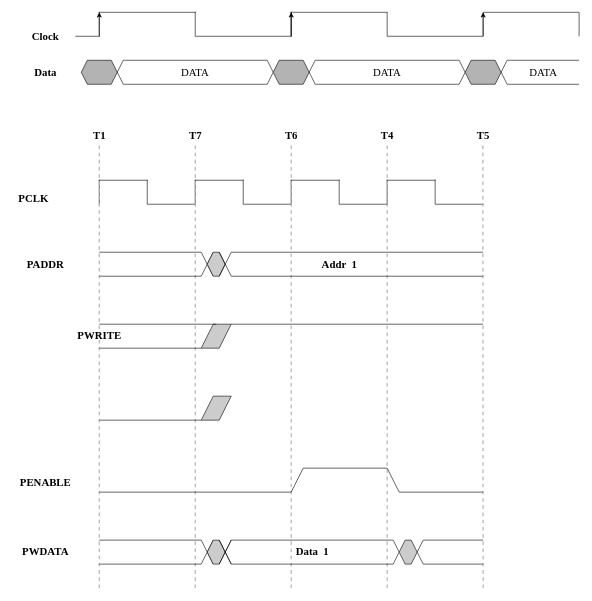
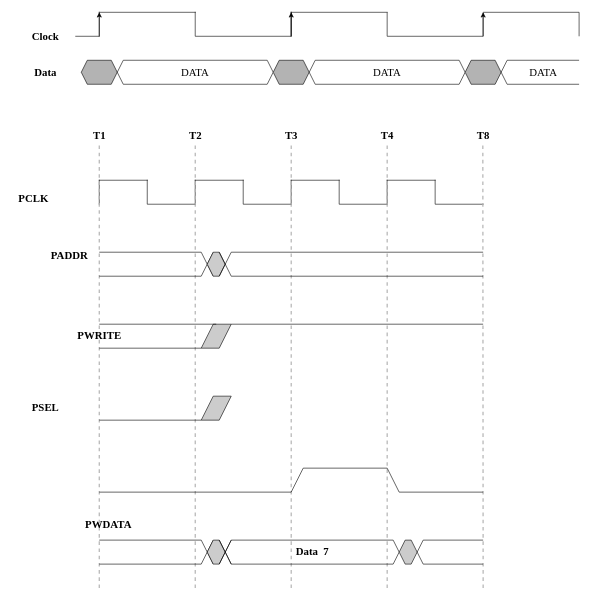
  <mxCell id="0" />
  <mxCell id="1" parent="0" />
  <mxCell id="2" value="" style="shape=partialRectangle;whiteSpace=wrap;html=1;bottom=0;right=0;fillColor=none;" vertex="1" parent="1"><mxGeometry x="165" y="20" width="160" height="40" as="geometry" /></mxCell>
  <mxCell id="3" value="" style="shape=partialRectangle;whiteSpace=wrap;html=1;bottom=1;right=1;left=1;top=0;fillColor=none;routingCenterX=-0.5;" vertex="1" parent="1"><mxGeometry x="325" y="20" width="160" height="40" as="geometry" /></mxCell>
  <mxCell id="4" value="" style="endArrow=none;html=1;" edge="1" parent="1"><mxGeometry width="50" height="50" relative="1" as="geometry"><mxPoint x="125" y="60" as="sourcePoint" /><mxPoint x="165" y="60" as="targetPoint" /></mxGeometry></mxCell>
  <mxCell id="5" value="" style="shape=partialRectangle;whiteSpace=wrap;html=1;bottom=0;right=0;fillColor=none;" vertex="1" parent="1"><mxGeometry x="485" y="20" width="160" height="40" as="geometry" /></mxCell>
  <mxCell id="6" value="" style="endArrow=none;html=1;exitX=1;exitY=1;exitDx=0;exitDy=0;" edge="1" parent="1" source="5"><mxGeometry width="50" height="50" relative="1" as="geometry"><mxPoint x="595" y="70" as="sourcePoint" /><mxPoint x="645" y="20" as="targetPoint" /></mxGeometry></mxCell>
  <mxCell id="7" value="" style="endArrow=none;html=1;" edge="1" parent="1"><mxGeometry width="50" height="50" relative="1" as="geometry"><mxPoint x="645" y="60" as="sourcePoint" /><mxPoint x="805" y="60" as="targetPoint" /></mxGeometry></mxCell>
  <mxCell id="8" value="" style="endArrow=none;html=1;" edge="1" parent="1"><mxGeometry width="50" height="50" relative="1" as="geometry"><mxPoint x="805" y="60" as="sourcePoint" /><mxPoint x="805" y="20" as="targetPoint" /></mxGeometry></mxCell>
  <mxCell id="9" value="" style="endArrow=none;html=1;" edge="1" parent="1"><mxGeometry width="50" height="50" relative="1" as="geometry"><mxPoint x="805" y="20" as="sourcePoint" /><mxPoint x="965" y="20" as="targetPoint" /></mxGeometry></mxCell>
  <mxCell id="10" value="" style="endArrow=none;html=1;" edge="1" parent="1"><mxGeometry width="50" height="50" relative="1" as="geometry"><mxPoint x="965" y="60" as="sourcePoint" /><mxPoint x="965" y="20" as="targetPoint" /></mxGeometry></mxCell>
  <mxCell id="11" value="" style="shape=hexagon;perimeter=hexagonPerimeter2;whiteSpace=wrap;html=1;fixedSize=1;size=10;gradientDirection=radial;fillColor=#B3B3B3;" vertex="1" parent="1"><mxGeometry x="135" y="100" width="60" height="40" as="geometry" /></mxCell>
  <mxCell id="12" value="&lt;pre style=&quot;font-size: 18px&quot;&gt;&lt;font face=&quot;Times New Roman&quot;&gt;DATA&lt;/font&gt;&lt;/pre&gt;" style="shape=hexagon;perimeter=hexagonPerimeter2;whiteSpace=wrap;html=1;fixedSize=1;size=10;fillColor=none;" vertex="1" parent="1"><mxGeometry x="195" y="100" width="260" height="40" as="geometry" /></mxCell>
  <mxCell id="13" value="" style="shape=hexagon;perimeter=hexagonPerimeter2;whiteSpace=wrap;html=1;fixedSize=1;size=10;fillColor=#B3B3B3;" vertex="1" parent="1"><mxGeometry x="455" y="100" width="60" height="40" as="geometry" /></mxCell>
  <mxCell id="14" value="&lt;pre style=&quot;font-size: 18px&quot;&gt;&lt;font face=&quot;Times New Roman&quot;&gt;DATA&lt;/font&gt;&lt;/pre&gt;" style="shape=hexagon;perimeter=hexagonPerimeter2;whiteSpace=wrap;html=1;fixedSize=1;size=10;fillColor=none;" vertex="1" parent="1"><mxGeometry x="515" y="100" width="260" height="40" as="geometry" /></mxCell>
  <mxCell id="15" value="" style="shape=hexagon;perimeter=hexagonPerimeter2;whiteSpace=wrap;html=1;fixedSize=1;size=10;fillColor=#B3B3B3;" vertex="1" parent="1"><mxGeometry x="775" y="100" width="60" height="40" as="geometry" /></mxCell>
  <mxCell id="16" value="" style="endArrow=none;html=1;shadow=0;" edge="1" parent="1"><mxGeometry width="50" height="50" relative="1" as="geometry"><mxPoint x="835" y="120" as="sourcePoint" /><mxPoint x="845" y="100" as="targetPoint" /></mxGeometry></mxCell>
  <mxCell id="17" value="" style="endArrow=none;html=1;shadow=0;strokeColor=#000000;" edge="1" parent="1"><mxGeometry width="50" height="50" relative="1" as="geometry"><mxPoint x="835" y="120" as="sourcePoint" /><mxPoint x="845" y="140" as="targetPoint" /></mxGeometry></mxCell>
  <mxCell id="18" value="" style="endArrow=none;html=1;shadow=0;" edge="1" parent="1"><mxGeometry width="50" height="50" relative="1" as="geometry"><mxPoint x="845" y="100" as="sourcePoint" /><mxPoint x="965" y="100" as="targetPoint" /></mxGeometry></mxCell>
  <mxCell id="19" value="" style="endArrow=none;html=1;shadow=0;" edge="1" parent="1"><mxGeometry width="50" height="50" relative="1" as="geometry"><mxPoint x="845" y="140" as="sourcePoint" /><mxPoint x="965" y="140" as="targetPoint" /></mxGeometry></mxCell>
  <mxCell id="20" value="&lt;pre style=&quot;font-size: 18px&quot;&gt;&lt;font face=&quot;Times New Roman&quot;&gt;DATA&lt;/font&gt;&lt;/pre&gt;" style="text;html=1;align=center;verticalAlign=middle;resizable=0;points=[];autosize=1;strokeColor=none;" vertex="1" parent="1"><mxGeometry x="875" y="90" width="60" height="60" as="geometry" /></mxCell>
  <mxCell id="21" value="" style="endArrow=classic;html=1;shadow=0;strokeColor=#000000;entryX=0;entryY=0;entryDx=0;entryDy=0;" edge="1" parent="1" target="2"><mxGeometry width="50" height="50" relative="1" as="geometry"><mxPoint x="165" y="60" as="sourcePoint" /><mxPoint y="50" as="targetPoint" x="5" /></mxGeometry></mxCell>
  <mxCell id="22" value="" style="endArrow=classic;html=1;shadow=0;strokeColor=#000000;" edge="1" parent="1"><mxGeometry width="50" height="50" relative="1" as="geometry"><mxPoint x="485" y="60" as="sourcePoint" /><mxPoint x="485" y="20" as="targetPoint" /></mxGeometry></mxCell>
  <mxCell id="23" value="" style="endArrow=classic;html=1;shadow=0;strokeColor=#000000;" edge="1" parent="1"><mxGeometry width="50" height="50" relative="1" as="geometry"><mxPoint x="805" y="60" as="sourcePoint" /><mxPoint x="805" y="20" as="targetPoint" /></mxGeometry></mxCell>
  <mxCell id="24" value="&lt;pre&gt;&lt;font face=&quot;Times New Roman&quot; style=&quot;font-size: 18px&quot;&gt;&lt;b&gt;Clock&lt;/b&gt;&lt;/font&gt;&lt;/pre&gt;" style="text;html=1;align=center;verticalAlign=middle;resizable=0;points=[];autosize=1;strokeColor=none;" vertex="1" parent="1"><mxGeometry x="45" y="35" width="60" height="50" as="geometry" /></mxCell>
  <mxCell id="25" value="&lt;pre&gt;&lt;font face=&quot;Times New Roman&quot; style=&quot;font-size: 18px&quot;&gt;&lt;b&gt;Data&lt;/b&gt;&lt;/font&gt;&lt;/pre&gt;" style="text;html=1;align=center;verticalAlign=middle;resizable=0;points=[];autosize=1;strokeColor=none;" vertex="1" parent="1"><mxGeometry x="50" y="95" width="50" height="50" as="geometry" /></mxCell>
  <mxCell id="26" value="" style="shape=partialRectangle;whiteSpace=wrap;html=1;bottom=0;right=0;fillColor=none;" vertex="1" parent="1"><mxGeometry x="165" y="300" width="80" height="40" as="geometry" /></mxCell>
  <mxCell id="27" value="" style="shape=partialRectangle;whiteSpace=wrap;html=1;top=0;left=0;fillColor=none;strokeColor=#000000;rotation=90;" vertex="1" parent="1"><mxGeometry x="265" y="280" width="40" height="80" as="geometry" /></mxCell>
  <mxCell id="28" value="" style="shape=partialRectangle;whiteSpace=wrap;html=1;bottom=0;right=0;fillColor=none;" vertex="1" parent="1"><mxGeometry x="325" y="300" width="80" height="40" as="geometry" /></mxCell>
  <mxCell id="29" value="" style="shape=partialRectangle;whiteSpace=wrap;html=1;top=0;left=0;fillColor=none;strokeColor=#000000;rotation=90;" vertex="1" parent="1"><mxGeometry x="425" y="280" width="40" height="80" as="geometry" /></mxCell>
  <mxCell id="30" value="" style="shape=partialRectangle;whiteSpace=wrap;html=1;bottom=0;right=0;fillColor=none;" vertex="1" parent="1"><mxGeometry x="485" y="300" width="80" height="40" as="geometry" /></mxCell>
  <mxCell id="31" value="" style="shape=partialRectangle;whiteSpace=wrap;html=1;top=0;left=0;fillColor=none;strokeColor=#000000;rotation=90;" vertex="1" parent="1"><mxGeometry x="585" y="280" width="40" height="80" as="geometry" /></mxCell>
  <mxCell id="32" value="" style="shape=partialRectangle;whiteSpace=wrap;html=1;bottom=0;right=0;fillColor=none;" vertex="1" parent="1"><mxGeometry x="645" y="300" width="80" height="40" as="geometry" /></mxCell>
  <mxCell id="33" value="" style="shape=partialRectangle;whiteSpace=wrap;html=1;top=0;left=0;fillColor=none;strokeColor=#000000;rotation=90;" vertex="1" parent="1"><mxGeometry x="745" y="280" width="40" height="80" as="geometry" /></mxCell>
  <mxCell id="34" value="" style="endArrow=none;dashed=1;html=1;strokeWidth=2;shadow=0;strokeColor=#B3B3B3;" edge="1" parent="1"><mxGeometry width="50" height="50" relative="1" as="geometry"><mxPoint x="165" y="980" as="sourcePoint" /><mxPoint x="165" y="240" as="targetPoint" /></mxGeometry></mxCell>
  <mxCell id="35" value="" style="endArrow=none;dashed=1;html=1;strokeWidth=2;shadow=0;strokeColor=#B3B3B3;" edge="1" parent="1"><mxGeometry width="50" height="50" relative="1" as="geometry"><mxPoint x="325" y="980" as="sourcePoint" /><mxPoint x="325" y="240" as="targetPoint" /></mxGeometry></mxCell>
  <mxCell id="36" value="" style="endArrow=none;dashed=1;html=1;strokeWidth=2;shadow=0;strokeColor=#B3B3B3;" edge="1" parent="1"><mxGeometry width="50" height="50" relative="1" as="geometry"><mxPoint x="485" y="980" as="sourcePoint" /><mxPoint x="485" y="240" as="targetPoint" /></mxGeometry></mxCell>
  <mxCell id="37" value="" style="endArrow=none;dashed=1;html=1;strokeWidth=2;shadow=0;strokeColor=#B3B3B3;" edge="1" parent="1"><mxGeometry width="50" height="50" relative="1" as="geometry"><mxPoint x="645" y="980" as="sourcePoint" /><mxPoint x="645" y="240" as="targetPoint" /></mxGeometry></mxCell>
  <mxCell id="38" value="" style="endArrow=none;html=1;shadow=0;" edge="1" parent="1"><mxGeometry width="50" height="50" relative="1" as="geometry"><mxPoint x="165" y="420" as="sourcePoint" /><mxPoint x="335" y="420" as="targetPoint" /></mxGeometry></mxCell>
  <mxCell id="39" value="" style="endArrow=none;html=1;shadow=0;strokeColor=#000000;" edge="1" parent="1"><mxGeometry width="50" height="50" relative="1" as="geometry"><mxPoint x="165" y="460" as="sourcePoint" /><mxPoint x="335" y="460" as="targetPoint" /></mxGeometry></mxCell>
  <mxCell id="40" value="" style="endArrow=none;html=1;shadow=0;strokeColor=#000000;" edge="1" parent="1"><mxGeometry width="50" height="50" relative="1" as="geometry"><mxPoint x="335" y="460" as="sourcePoint" /><mxPoint x="355" y="420" as="targetPoint" /></mxGeometry></mxCell>
  <mxCell id="41" value="" style="endArrow=none;html=1;shadow=0;strokeColor=#000000;" edge="1" parent="1"><mxGeometry width="50" height="50" relative="1" as="geometry"><mxPoint x="335" y="420" as="sourcePoint" /><mxPoint x="355" y="460" as="targetPoint" /></mxGeometry></mxCell>
  <mxCell id="42" value="" style="shape=hexagon;perimeter=hexagonPerimeter2;whiteSpace=wrap;html=1;fixedSize=1;strokeColor=#000000;gradientColor=none;gradientDirection=radial;fillColor=#CCCCCC;size=10;" vertex="1" parent="1"><mxGeometry x="345" y="420" width="30" height="40" as="geometry" /></mxCell>
  <mxCell id="43" value="" style="endArrow=none;dashed=1;html=1;strokeWidth=2;shadow=0;strokeColor=#B3B3B3;" edge="1" parent="1"><mxGeometry width="50" height="50" relative="1" as="geometry"><mxPoint x="805" y="980" as="sourcePoint" /><mxPoint x="804.5" y="240" as="targetPoint" /></mxGeometry></mxCell>
  <mxCell id="44" value="" style="endArrow=none;html=1;shadow=0;strokeColor=#000000;" edge="1" parent="1"><mxGeometry width="50" height="50" relative="1" as="geometry"><mxPoint x="365" y="460" as="sourcePoint" /><mxPoint x="385" y="420" as="targetPoint" /></mxGeometry></mxCell>
  <mxCell id="45" value="" style="endArrow=none;html=1;shadow=0;strokeColor=#000000;" edge="1" parent="1"><mxGeometry width="50" height="50" relative="1" as="geometry"><mxPoint x="365" y="420" as="sourcePoint" /><mxPoint x="385" y="460" as="targetPoint" /></mxGeometry></mxCell>
  <mxCell id="46" value="" style="endArrow=none;html=1;shadow=0;strokeColor=#000000;" edge="1" parent="1"><mxGeometry width="50" height="50" relative="1" as="geometry"><mxPoint x="385" y="420" as="sourcePoint" /><mxPoint x="805" y="420" as="targetPoint" /></mxGeometry></mxCell>
  <mxCell id="47" value="" style="endArrow=none;html=1;shadow=0;strokeColor=#000000;" edge="1" parent="1"><mxGeometry width="50" height="50" relative="1" as="geometry"><mxPoint x="385" y="460" as="sourcePoint" /><mxPoint x="805" y="460" as="targetPoint" /></mxGeometry></mxCell>
  <mxCell id="48" value="" style="shape=parallelogram;perimeter=parallelogramPerimeter;whiteSpace=wrap;html=1;fixedSize=1;strokeColor=#000000;gradientColor=none;gradientDirection=radial;size=20;fillColor=#CCCCCC;" vertex="1" parent="1"><mxGeometry x="335" y="540" width="50" height="40" as="geometry" /></mxCell>
  <mxCell id="49" value="" style="endArrow=none;html=1;shadow=0;strokeColor=#000000;entryX=0.5;entryY=0;entryDx=0;entryDy=0;" edge="1" parent="1" target="48"><mxGeometry width="50" height="50" relative="1" as="geometry"><mxPoint x="165" y="540" as="sourcePoint" /><mxPoint x="215" y="490" as="targetPoint" /></mxGeometry></mxCell>
  <mxCell id="50" value="" style="endArrow=none;html=1;shadow=0;strokeColor=#000000;entryX=0;entryY=1;entryDx=0;entryDy=0;" edge="1" parent="1" target="48"><mxGeometry width="50" height="50" relative="1" as="geometry"><mxPoint x="165" y="580" as="sourcePoint" /><mxPoint x="215" y="530" as="targetPoint" /></mxGeometry></mxCell>
  <mxCell id="51" value="" style="endArrow=none;html=1;shadow=0;strokeColor=#000000;" edge="1" parent="1"><mxGeometry width="50" height="50" relative="1" as="geometry"><mxPoint x="385" y="540" as="sourcePoint" /><mxPoint x="805" y="540" as="targetPoint" /></mxGeometry></mxCell>
  <mxCell id="52" value="" style="shape=parallelogram;perimeter=parallelogramPerimeter;whiteSpace=wrap;html=1;fixedSize=1;strokeColor=#000000;gradientColor=none;gradientDirection=radial;size=20;fillColor=#CCCCCC;" vertex="1" parent="1"><mxGeometry x="335" y="660" width="50" height="40" as="geometry" /></mxCell>
  <mxCell id="53" value="" style="endArrow=none;html=1;shadow=0;strokeColor=#000000;entryX=0;entryY=1;entryDx=0;entryDy=0;" edge="1" parent="1" target="52"><mxGeometry width="50" height="50" relative="1" as="geometry"><mxPoint x="165" y="700" as="sourcePoint" /><mxPoint x="215" y="650" as="targetPoint" /></mxGeometry></mxCell>
  <mxCell id="54" value="&lt;pre&gt;&lt;font face=&quot;Times New Roman&quot; size=&quot;1&quot;&gt;&lt;b style=&quot;font-size: 18px&quot;&gt;T1&lt;/b&gt;&lt;/font&gt;&lt;/pre&gt;" style="text;html=1;align=center;verticalAlign=middle;resizable=0;points=[];autosize=1;strokeColor=none;" vertex="1" parent="1"><mxGeometry x="145" y="200" width="40" height="50" as="geometry" /></mxCell>
- <mxCell id="55" value="&lt;pre&gt;&lt;font face=&quot;Times New Roman&quot; size=&quot;1&quot;&gt;&lt;b style=&quot;font-size: 18px&quot;&gt;T7&lt;/b&gt;&lt;/font&gt;&lt;/pre&gt;" style="text;html=1;align=center;verticalAlign=middle;resizable=0;points=[];autosize=1;strokeColor=none;" vertex="1" parent="1"><mxGeometry x="305" y="200" width="40" height="50" as="geometry" /></mxCell>
- <mxCell id="56" value="&lt;pre&gt;&lt;font face=&quot;Times New Roman&quot; size=&quot;1&quot;&gt;&lt;b style=&quot;font-size: 18px&quot;&gt;T6&lt;/b&gt;&lt;/font&gt;&lt;/pre&gt;" style="text;html=1;align=center;verticalAlign=middle;resizable=0;points=[];autosize=1;strokeColor=none;" vertex="1" parent="1"><mxGeometry x="465" y="200" width="40" height="50" as="geometry" /></mxCell>
+ <mxCell id="55" value="&lt;pre&gt;&lt;font face=&quot;Times New Roman&quot; size=&quot;1&quot;&gt;&lt;b style=&quot;font-size: 18px&quot;&gt;T2&lt;/b&gt;&lt;/font&gt;&lt;/pre&gt;" style="text;html=1;align=center;verticalAlign=middle;resizable=0;points=[];autosize=1;strokeColor=none;" vertex="1" parent="1"><mxGeometry x="305" y="200" width="40" height="50" as="geometry" /></mxCell>
+ <mxCell id="56" value="&lt;pre&gt;&lt;font face=&quot;Times New Roman&quot; size=&quot;1&quot;&gt;&lt;b style=&quot;font-size: 18px&quot;&gt;T3&lt;/b&gt;&lt;/font&gt;&lt;/pre&gt;" style="text;html=1;align=center;verticalAlign=middle;resizable=0;points=[];autosize=1;strokeColor=none;" vertex="1" parent="1"><mxGeometry x="465" y="200" width="40" height="50" as="geometry" /></mxCell>
  <mxCell id="57" value="&lt;pre&gt;&lt;font face=&quot;Times New Roman&quot; size=&quot;1&quot;&gt;&lt;b style=&quot;font-size: 18px&quot;&gt;T4&lt;/b&gt;&lt;/font&gt;&lt;/pre&gt;" style="text;html=1;align=center;verticalAlign=middle;resizable=0;points=[];autosize=1;strokeColor=none;" vertex="1" parent="1"><mxGeometry x="625" y="200" width="40" height="50" as="geometry" /></mxCell>
- <mxCell id="58" value="&lt;pre&gt;&lt;font face=&quot;Times New Roman&quot; size=&quot;1&quot;&gt;&lt;b style=&quot;font-size: 18px&quot;&gt;T5&lt;/b&gt;&lt;/font&gt;&lt;/pre&gt;" style="text;html=1;align=center;verticalAlign=middle;resizable=0;points=[];autosize=1;strokeColor=none;" vertex="1" parent="1"><mxGeometry x="785" y="200" width="40" height="50" as="geometry" /></mxCell>
+ <mxCell id="58" value="&lt;pre&gt;&lt;font face=&quot;Times New Roman&quot; size=&quot;1&quot;&gt;&lt;b style=&quot;font-size: 18px&quot;&gt;T8&lt;/b&gt;&lt;/font&gt;&lt;/pre&gt;" style="text;html=1;align=center;verticalAlign=middle;resizable=0;points=[];autosize=1;strokeColor=none;" vertex="1" parent="1"><mxGeometry x="785" y="200" width="40" height="50" as="geometry" /></mxCell>
  <mxCell id="59" value="&lt;pre&gt;&lt;b&gt;&lt;font face=&quot;Times New Roman&quot; style=&quot;font-size: 18px&quot;&gt;PCLK&lt;/font&gt;&lt;/b&gt;&lt;/pre&gt;" style="text;html=1;align=center;verticalAlign=middle;resizable=0;points=[];autosize=1;strokeColor=none;" vertex="1" parent="1"><mxGeometry x="20" y="305" width="70" height="50" as="geometry" /></mxCell>
- <mxCell id="60" value="&lt;pre&gt;&lt;font face=&quot;Times New Roman&quot; style=&quot;font-size: 18px&quot;&gt;&lt;b&gt;PADDR&lt;/b&gt;&lt;/font&gt;&lt;/pre&gt;" style="text;html=1;align=center;verticalAlign=middle;resizable=0;points=[];autosize=1;strokeColor=none;" vertex="1" parent="1"><mxGeometry x="35" y="415" width="80" height="50" as="geometry" /></mxCell>
+ <mxCell id="60" value="&lt;pre&gt;&lt;font face=&quot;Times New Roman&quot; style=&quot;font-size: 18px&quot;&gt;&lt;b&gt;PADDR&lt;/b&gt;&lt;/font&gt;&lt;/pre&gt;" style="text;html=1;align=center;verticalAlign=middle;resizable=0;points=[];autosize=1;strokeColor=none;" vertex="1" parent="1"><mxGeometry x="75" y="400" width="80" height="50" as="geometry" /></mxCell>
  <mxCell id="61" value="&lt;pre&gt;&lt;font face=&quot;Times New Roman&quot; style=&quot;font-size: 18px&quot;&gt;&lt;b&gt;PWRITE&lt;/b&gt;&lt;/font&gt;&lt;/pre&gt;" style="text;html=1;align=center;verticalAlign=middle;resizable=0;points=[];autosize=1;strokeColor=none;" vertex="1" parent="1"><mxGeometry x="120" y="535" width="90" height="50" as="geometry" /></mxCell>
+ <mxCell id="62" value="&lt;pre&gt;&lt;font face=&quot;Times New Roman&quot; style=&quot;font-size: 18px&quot;&gt;&lt;b&gt;PSEL&lt;/b&gt;&lt;/font&gt;&lt;/pre&gt;" style="text;html=1;align=center;verticalAlign=middle;resizable=0;points=[];autosize=1;strokeColor=none;" vertex="1" parent="1"><mxGeometry x="45" y="655" width="60" height="50" as="geometry" /></mxCell>
  <mxCell id="63" value="" style="endArrow=none;html=1;shadow=0;strokeColor=#000000;" edge="1" parent="1"><mxGeometry width="50" height="50" relative="1" as="geometry"><mxPoint x="165" y="820" as="sourcePoint" /><mxPoint x="485" y="820" as="targetPoint" /></mxGeometry></mxCell>
  <mxCell id="64" value="" style="endArrow=none;html=1;shadow=0;strokeColor=#000000;" edge="1" parent="1"><mxGeometry width="50" height="50" relative="1" as="geometry"><mxPoint x="485" y="820" as="sourcePoint" /><mxPoint x="505" y="780" as="targetPoint" /></mxGeometry></mxCell>
  <mxCell id="65" value="" style="endArrow=none;html=1;shadow=0;strokeColor=#000000;" edge="1" parent="1"><mxGeometry width="50" height="50" relative="1" as="geometry"><mxPoint x="505" y="780" as="sourcePoint" /><mxPoint x="645" y="780" as="targetPoint" /></mxGeometry></mxCell>
  <mxCell id="66" value="" style="endArrow=none;html=1;shadow=0;strokeColor=#000000;" edge="1" parent="1"><mxGeometry width="50" height="50" relative="1" as="geometry"><mxPoint x="645" y="780" as="sourcePoint" /><mxPoint x="665" y="820" as="targetPoint" /></mxGeometry></mxCell>
  <mxCell id="67" value="" style="endArrow=none;html=1;shadow=0;strokeColor=#000000;" edge="1" parent="1"><mxGeometry width="50" height="50" relative="1" as="geometry"><mxPoint x="665" y="820" as="sourcePoint" /><mxPoint x="805" y="820" as="targetPoint" /></mxGeometry></mxCell>
- <mxCell id="68" value="&lt;pre&gt;&lt;font face=&quot;Times New Roman&quot; style=&quot;font-size: 18px&quot;&gt;&lt;b&gt;PENABLE&lt;/b&gt;&lt;/font&gt;&lt;/pre&gt;" style="text;html=1;align=center;verticalAlign=middle;resizable=0;points=[];autosize=1;strokeColor=none;" vertex="1" parent="1"><mxGeometry x="25" y="780" width="100" height="50" as="geometry" /></mxCell>
  <mxCell id="69" value="" style="endArrow=none;html=1;shadow=0;" edge="1" parent="1"><mxGeometry width="50" height="50" relative="1" as="geometry"><mxPoint x="165" y="900" as="sourcePoint" /><mxPoint x="335" y="900" as="targetPoint" /></mxGeometry></mxCell>
  <mxCell id="70" value="" style="endArrow=none;html=1;shadow=0;strokeColor=#000000;" edge="1" parent="1"><mxGeometry width="50" height="50" relative="1" as="geometry"><mxPoint x="165" y="940" as="sourcePoint" /><mxPoint x="335" y="940" as="targetPoint" /></mxGeometry></mxCell>
  <mxCell id="71" value="" style="endArrow=none;html=1;shadow=0;strokeColor=#000000;" edge="1" parent="1"><mxGeometry width="50" height="50" relative="1" as="geometry"><mxPoint x="335" y="940" as="sourcePoint" /><mxPoint x="355" y="900" as="targetPoint" /></mxGeometry></mxCell>
  <mxCell id="72" value="" style="endArrow=none;html=1;shadow=0;strokeColor=#000000;" edge="1" parent="1"><mxGeometry width="50" height="50" relative="1" as="geometry"><mxPoint x="335" y="900" as="sourcePoint" /><mxPoint x="355" y="940" as="targetPoint" /></mxGeometry></mxCell>
  <mxCell id="73" value="" style="shape=hexagon;perimeter=hexagonPerimeter2;whiteSpace=wrap;html=1;fixedSize=1;strokeColor=#000000;gradientColor=none;gradientDirection=radial;fillColor=#CCCCCC;size=10;" vertex="1" parent="1"><mxGeometry x="345" y="900" width="30" height="40" as="geometry" /></mxCell>
  <mxCell id="74" value="" style="endArrow=none;html=1;shadow=0;strokeColor=#000000;" edge="1" parent="1"><mxGeometry width="50" height="50" relative="1" as="geometry"><mxPoint x="365" y="940" as="sourcePoint" /><mxPoint x="385" y="900" as="targetPoint" /></mxGeometry></mxCell>
  <mxCell id="75" value="" style="endArrow=none;html=1;shadow=0;strokeColor=#000000;" edge="1" parent="1"><mxGeometry width="50" height="50" relative="1" as="geometry"><mxPoint x="365" y="900" as="sourcePoint" /><mxPoint x="385" y="940" as="targetPoint" /></mxGeometry></mxCell>
  <mxCell id="76" value="" style="shape=hexagon;perimeter=hexagonPerimeter2;whiteSpace=wrap;html=1;fixedSize=1;strokeColor=#000000;gradientColor=none;gradientDirection=radial;fillColor=none;size=10;" vertex="1" parent="1"><mxGeometry x="375" y="900" width="290" height="40" as="geometry" /></mxCell>
  <mxCell id="77" value="" style="shape=hexagon;perimeter=hexagonPerimeter2;whiteSpace=wrap;html=1;fixedSize=1;strokeColor=#000000;gradientColor=none;gradientDirection=radial;fillColor=#CCCCCC;size=10;" vertex="1" parent="1"><mxGeometry x="665" y="900" width="30" height="40" as="geometry" /></mxCell>
  <mxCell id="78" value="" style="endArrow=none;html=1;shadow=0;strokeColor=#000000;" edge="1" parent="1"><mxGeometry width="50" height="50" relative="1" as="geometry"><mxPoint x="695" y="920" as="sourcePoint" /><mxPoint x="705" y="900" as="targetPoint" /></mxGeometry></mxCell>
  <mxCell id="79" value="" style="endArrow=none;html=1;shadow=0;strokeColor=#000000;" edge="1" parent="1"><mxGeometry width="50" height="50" relative="1" as="geometry"><mxPoint x="695" y="920" as="sourcePoint" /><mxPoint x="705" y="940" as="targetPoint" /></mxGeometry></mxCell>
  <mxCell id="80" value="" style="endArrow=none;html=1;shadow=0;strokeColor=#000000;" edge="1" parent="1"><mxGeometry width="50" height="50" relative="1" as="geometry"><mxPoint x="705" y="900" as="sourcePoint" /><mxPoint x="805" y="900" as="targetPoint" /></mxGeometry></mxCell>
  <mxCell id="81" value="" style="endArrow=none;html=1;shadow=0;strokeColor=#000000;" edge="1" parent="1"><mxGeometry width="50" height="50" relative="1" as="geometry"><mxPoint x="705" y="940" as="sourcePoint" /><mxPoint x="805" y="940" as="targetPoint" /></mxGeometry></mxCell>
- <mxCell id="82" value="&lt;pre&gt;&lt;font style=&quot;font-size: 18px&quot; face=&quot;Times New Roman&quot;&gt;&lt;b&gt;Addr  1&lt;/b&gt;&lt;/font&gt;&lt;/pre&gt;" style="text;html=1;align=center;verticalAlign=middle;resizable=0;points=[];autosize=1;strokeColor=none;" vertex="1" parent="1"><mxGeometry x="530" y="415" width="70" height="50" as="geometry" /></mxCell>
- <mxCell id="83" value="&lt;pre&gt;&lt;font style=&quot;font-size: 18px&quot; face=&quot;Times New Roman&quot;&gt;&lt;b&gt;Data  1&lt;/b&gt;&lt;/font&gt;&lt;/pre&gt;" style="text;html=1;align=center;verticalAlign=middle;resizable=0;points=[];autosize=1;strokeColor=none;" vertex="1" parent="1"><mxGeometry x="485" y="895" width="70" height="50" as="geometry" /></mxCell>
- <mxCell id="84" value="&lt;pre&gt;&lt;font face=&quot;Times New Roman&quot; style=&quot;font-size: 18px&quot;&gt;&lt;b&gt;PWDATA&lt;/b&gt;&lt;/font&gt;&lt;/pre&gt;" style="text;html=1;align=center;verticalAlign=middle;resizable=0;points=[];autosize=1;strokeColor=none;" vertex="1" parent="1"><mxGeometry x="30" y="895" width="90" height="50" as="geometry" /></mxCell>
+ <mxCell id="83" value="&lt;pre&gt;&lt;font style=&quot;font-size: 18px&quot; face=&quot;Times New Roman&quot;&gt;&lt;b&gt;Data  7&lt;/b&gt;&lt;/font&gt;&lt;/pre&gt;" style="text;html=1;align=center;verticalAlign=middle;resizable=0;points=[];autosize=1;strokeColor=none;" vertex="1" parent="1"><mxGeometry x="485" y="895" width="70" height="50" as="geometry" /></mxCell>
+ <mxCell id="84" value="&lt;pre&gt;&lt;font face=&quot;Times New Roman&quot; style=&quot;font-size: 18px&quot;&gt;&lt;b&gt;PWDATA&lt;/b&gt;&lt;/font&gt;&lt;/pre&gt;" style="text;html=1;align=center;verticalAlign=middle;resizable=0;points=[];autosize=1;strokeColor=none;" vertex="1" parent="1"><mxGeometry x="135" y="850" width="90" height="50" as="geometry" /></mxCell>
